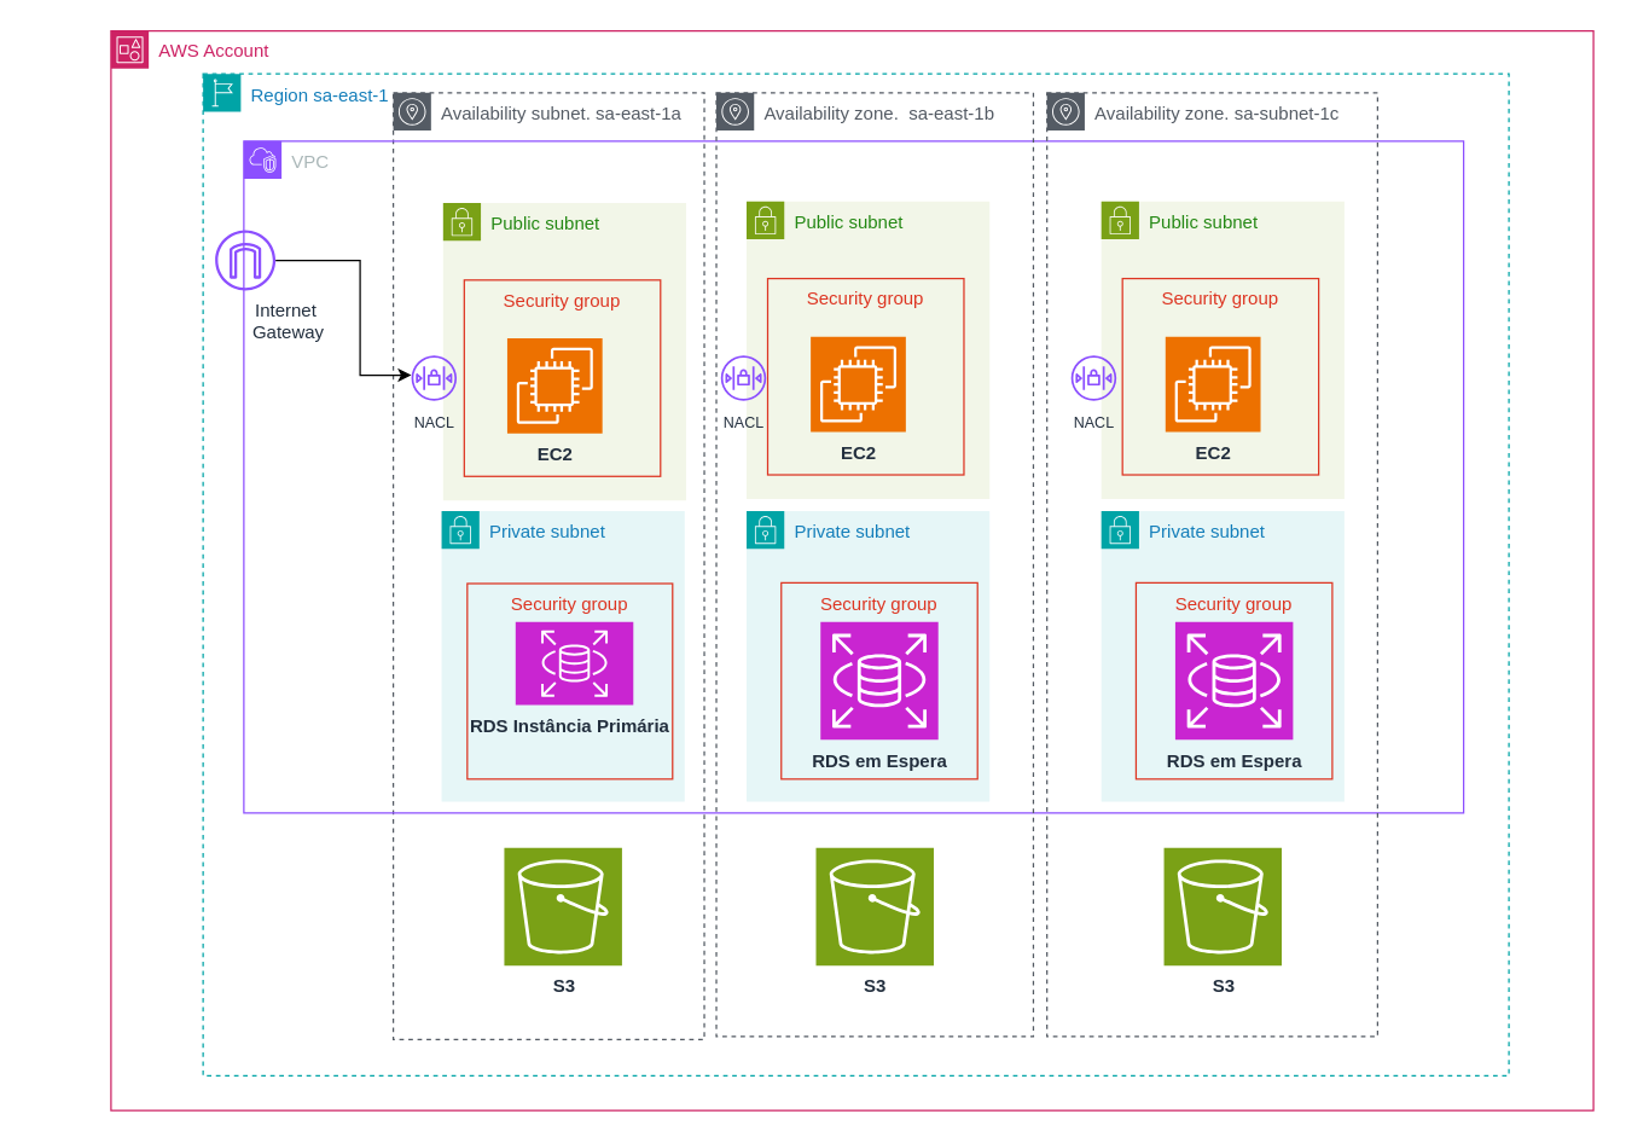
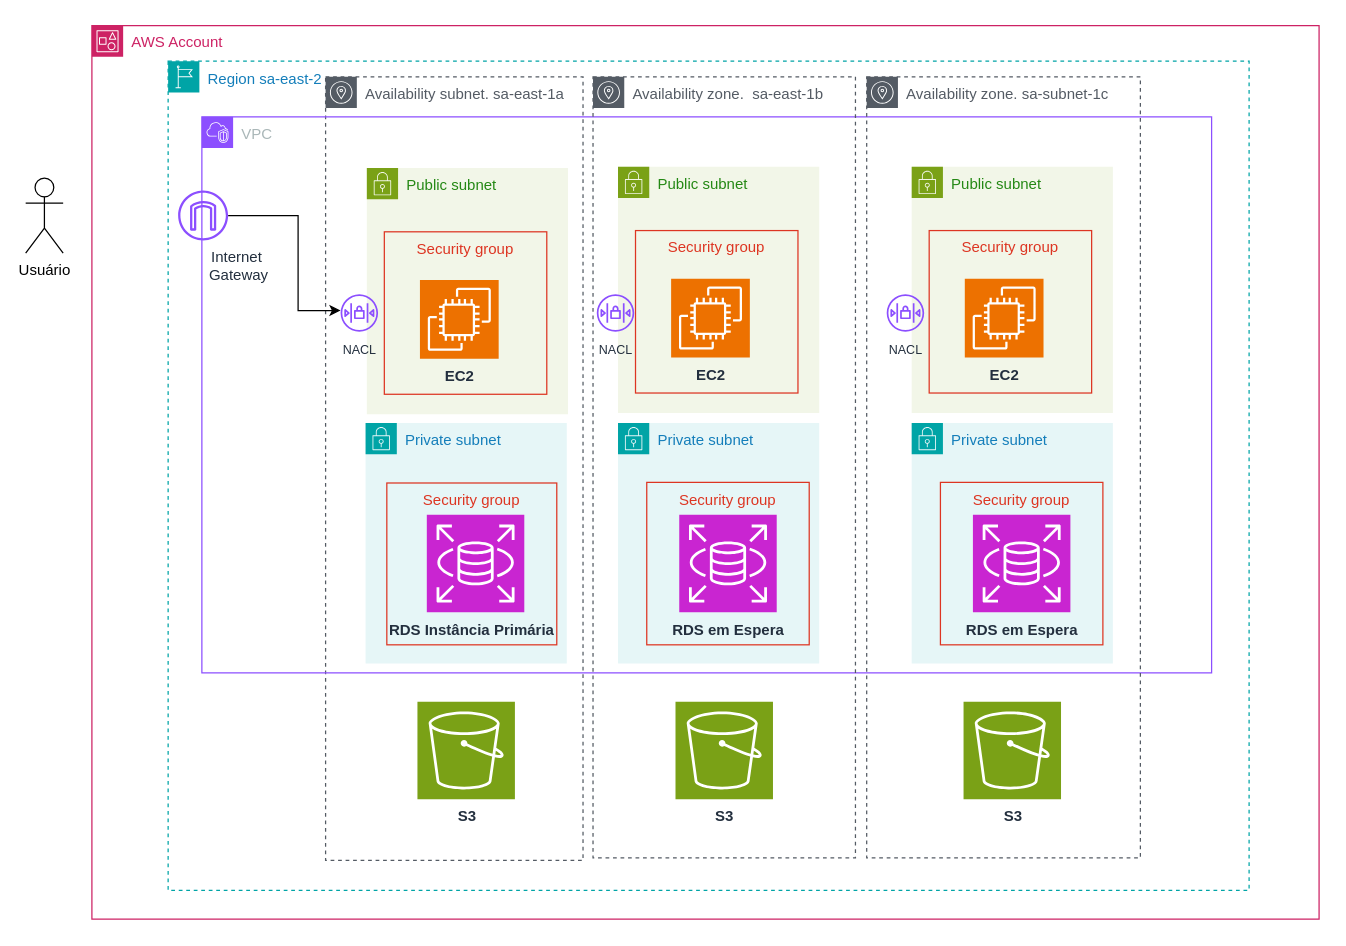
  <mxCell id="0" />
  <mxCell id="1" parent="0" />
  <mxCell id="2" value="Availability subnet. sa-east-1a&amp;nbsp;" style="sketch=0;outlineConnect=0;gradientColor=none;html=1;whiteSpace=wrap;fontSize=12;fontStyle=0;shape=mxgraph.aws4.group;grIcon=mxgraph.aws4.group_availability_zone;strokeColor=#545B64;fillColor=none;verticalAlign=top;align=left;spacingLeft=30;fontColor=#545B64;dashed=1;" vertex="1" parent="1"><mxGeometry x="260" y="61" width="206" height="627" as="geometry" /></mxCell>
  <mxCell id="3" value="Public subnet" style="points=[[0,0],[0.25,0],[0.5,0],[0.75,0],[1,0],[1,0.25],[1,0.5],[1,0.75],[1,1],[0.75,1],[0.5,1],[0.25,1],[0,1],[0,0.75],[0,0.5],[0,0.25]];outlineConnect=0;gradientColor=none;html=1;whiteSpace=wrap;fontSize=12;fontStyle=0;container=1;pointerEvents=0;collapsible=0;recursiveResize=0;shape=mxgraph.aws4.group;grIcon=mxgraph.aws4.group_security_group;grStroke=0;strokeColor=#7AA116;fillColor=#F2F6E8;verticalAlign=top;align=left;spacingLeft=30;fontColor=#248814;dashed=0;" parent="1" vertex="1"><mxGeometry x="293" y="134" width="161" height="197" as="geometry" /></mxCell>
  <mxCell id="4" value="Security group" style="fillColor=none;strokeColor=#DD3522;verticalAlign=top;fontStyle=0;fontColor=#DD3522;whiteSpace=wrap;html=1;" parent="3" vertex="1"><mxGeometry x="14" y="51" width="130" height="130" as="geometry" /></mxCell>
  <mxCell id="5" value="&lt;b&gt;EC2&lt;/b&gt;" style="sketch=0;points=[[0,0,0],[0.25,0,0],[0.5,0,0],[0.75,0,0],[1,0,0],[0,1,0],[0.25,1,0],[0.5,1,0],[0.75,1,0],[1,1,0],[0,0.25,0],[0,0.5,0],[0,0.75,0],[1,0.25,0],[1,0.5,0],[1,0.75,0]];outlineConnect=0;fontColor=#232F3E;fillColor=#ED7100;strokeColor=#ffffff;dashed=0;verticalLabelPosition=bottom;verticalAlign=top;align=center;html=1;fontSize=12;fontStyle=0;aspect=fixed;shape=mxgraph.aws4.resourceIcon;resIcon=mxgraph.aws4.ec2;" parent="3" vertex="1"><mxGeometry x="42.5" y="89.5" width="63" height="63" as="geometry" /></mxCell>
  <mxCell id="6" value="VPC" style="points=[[0,0],[0.25,0],[0.5,0],[0.75,0],[1,0],[1,0.25],[1,0.5],[1,0.75],[1,1],[0.75,1],[0.5,1],[0.25,1],[0,1],[0,0.75],[0,0.5],[0,0.25]];outlineConnect=0;gradientColor=none;html=1;whiteSpace=wrap;fontSize=12;fontStyle=0;container=1;pointerEvents=0;collapsible=0;recursiveResize=0;shape=mxgraph.aws4.group;grIcon=mxgraph.aws4.group_vpc2;strokeColor=#8C4FFF;fillColor=none;verticalAlign=top;align=left;spacingLeft=30;fontColor=#AAB7B8;dashed=0;" parent="1" vertex="1"><mxGeometry x="161" y="93" width="808" height="445" as="geometry" /></mxCell>
- <mxCell id="7" value="Region sa-east-1" style="points=[[0,0],[0.25,0],[0.5,0],[0.75,0],[1,0],[1,0.25],[1,0.5],[1,0.75],[1,1],[0.75,1],[0.5,1],[0.25,1],[0,1],[0,0.75],[0,0.5],[0,0.25]];outlineConnect=0;gradientColor=none;html=1;whiteSpace=wrap;fontSize=12;fontStyle=0;container=1;pointerEvents=0;collapsible=0;recursiveResize=0;shape=mxgraph.aws4.group;grIcon=mxgraph.aws4.group_region;strokeColor=#00A4A6;fillColor=none;verticalAlign=top;align=left;spacingLeft=30;fontColor=#147EBA;dashed=1;" parent="1" vertex="1"><mxGeometry x="134" y="48.5" width="865" height="663.5" as="geometry" /></mxCell>
+ <mxCell id="7" value="Region sa-east-2" style="points=[[0,0],[0.25,0],[0.5,0],[0.75,0],[1,0],[1,0.25],[1,0.5],[1,0.75],[1,1],[0.75,1],[0.5,1],[0.25,1],[0,1],[0,0.75],[0,0.5],[0,0.25]];outlineConnect=0;gradientColor=none;html=1;whiteSpace=wrap;fontSize=12;fontStyle=0;container=1;pointerEvents=0;collapsible=0;recursiveResize=0;shape=mxgraph.aws4.group;grIcon=mxgraph.aws4.group_region;strokeColor=#00A4A6;fillColor=none;verticalAlign=top;align=left;spacingLeft=30;fontColor=#147EBA;dashed=1;" parent="1" vertex="1"><mxGeometry x="134" y="48.5" width="865" height="663.5" as="geometry" /></mxCell>
+ <mxCell id="8" value="Usuário" style="shape=umlActor;verticalLabelPosition=bottom;verticalAlign=top;html=1;outlineConnect=0;" parent="1" vertex="1"><mxGeometry x="20" y="142" width="30" height="60" as="geometry" /></mxCell>
  <mxCell id="9" style="edgeStyle=orthogonalEdgeStyle;rounded=0;orthogonalLoop=1;jettySize=auto;html=1;" edge="1" parent="1" source="10" target="30"><mxGeometry relative="1" as="geometry"><Array as="points"><mxPoint x="238" y="172" /><mxPoint x="238" y="248" /></Array></mxGeometry></mxCell>
  <mxCell id="10" value="&amp;nbsp; &amp;nbsp; &amp;nbsp; &amp;nbsp; &amp;nbsp; &amp;nbsp; &amp;nbsp; &amp;nbsp; &amp;nbsp; Internet&amp;nbsp;&amp;nbsp;&lt;br&gt;&amp;nbsp; &amp;nbsp; &amp;nbsp; &amp;nbsp; &amp;nbsp; &amp;nbsp; &amp;nbsp; &amp;nbsp; &amp;nbsp;Gateway" style="sketch=0;outlineConnect=0;fontColor=#232F3E;gradientColor=none;fillColor=#8C4FFF;strokeColor=none;dashed=0;verticalLabelPosition=bottom;verticalAlign=top;align=center;html=1;fontSize=12;fontStyle=0;aspect=fixed;pointerEvents=1;shape=mxgraph.aws4.internet_gateway;fillStyle=solid;" vertex="1" parent="1"><mxGeometry x="142" y="152" width="40" height="40" as="geometry" /></mxCell>
  <mxCell id="11" value="AWS Account" style="points=[[0,0],[0.25,0],[0.5,0],[0.75,0],[1,0],[1,0.25],[1,0.5],[1,0.75],[1,1],[0.75,1],[0.5,1],[0.25,1],[0,1],[0,0.75],[0,0.5],[0,0.25]];outlineConnect=0;gradientColor=none;html=1;whiteSpace=wrap;fontSize=12;fontStyle=0;container=1;pointerEvents=0;collapsible=0;recursiveResize=0;shape=mxgraph.aws4.group;grIcon=mxgraph.aws4.group_account;strokeColor=#CD2264;fillColor=none;verticalAlign=top;align=left;spacingLeft=30;fontColor=#CD2264;dashed=0;" vertex="1" parent="1"><mxGeometry x="73" y="20" width="982" height="715" as="geometry" /></mxCell>
  <mxCell id="12" value="Private subnet" style="points=[[0,0],[0.25,0],[0.5,0],[0.75,0],[1,0],[1,0.25],[1,0.5],[1,0.75],[1,1],[0.75,1],[0.5,1],[0.25,1],[0,1],[0,0.75],[0,0.5],[0,0.25]];outlineConnect=0;gradientColor=none;html=1;whiteSpace=wrap;fontSize=12;fontStyle=0;container=1;pointerEvents=0;collapsible=0;recursiveResize=0;shape=mxgraph.aws4.group;grIcon=mxgraph.aws4.group_security_group;grStroke=0;strokeColor=#00A4A6;fillColor=#E6F6F7;verticalAlign=top;align=left;spacingLeft=30;fontColor=#147EBA;dashed=0;" parent="11" vertex="1"><mxGeometry x="219" y="318" width="161" height="192.5" as="geometry" /></mxCell>
  <mxCell id="13" value="Security group" style="fillColor=none;strokeColor=#DD3522;verticalAlign=top;fontStyle=0;fontColor=#DD3522;whiteSpace=wrap;html=1;" parent="12" vertex="1"><mxGeometry x="17" y="48" width="136" height="129.5" as="geometry" /></mxCell>
- <mxCell id="14" value="&lt;b&gt;RDS Instância Primária&amp;nbsp;&amp;nbsp;&lt;br&gt;&lt;/b&gt;" style="sketch=0;points=[[0,0,0],[0.25,0,0],[0.5,0,0],[0.75,0,0],[1,0,0],[0,1,0],[0.25,1,0],[0.5,1,0],[0.75,1,0],[1,1,0],[0,0.25,0],[0,0.5,0],[0,0.75,0],[1,0.25,0],[1,0.5,0],[1,0.75,0]];outlineConnect=0;fontColor=#232F3E;fillColor=#C925D1;strokeColor=#ffffff;dashed=0;verticalLabelPosition=bottom;verticalAlign=top;align=center;html=1;fontSize=12;fontStyle=0;aspect=fixed;shape=mxgraph.aws4.resourceIcon;resIcon=mxgraph.aws4.rds;" parent="12" vertex="1"><mxGeometry x="49" y="73.5" width="78" height="55" as="geometry" /></mxCell>
+ <mxCell id="14" value="&lt;b&gt;RDS Instância Primária&amp;nbsp;&amp;nbsp;&lt;br&gt;&lt;/b&gt;" style="sketch=0;points=[[0,0,0],[0.25,0,0],[0.5,0,0],[0.75,0,0],[1,0,0],[0,1,0],[0.25,1,0],[0.5,1,0],[0.75,1,0],[1,1,0],[0,0.25,0],[0,0.5,0],[0,0.75,0],[1,0.25,0],[1,0.5,0],[1,0.75,0]];outlineConnect=0;fontColor=#232F3E;fillColor=#C925D1;strokeColor=#ffffff;dashed=0;verticalLabelPosition=bottom;verticalAlign=top;align=center;html=1;fontSize=12;fontStyle=0;aspect=fixed;shape=mxgraph.aws4.resourceIcon;resIcon=mxgraph.aws4.rds;" parent="12" vertex="1"><mxGeometry x="49" y="73.5" width="78" height="78" as="geometry" /></mxCell>
  <mxCell id="15" value="Availability zone.&amp;nbsp; sa-east-1b" style="sketch=0;outlineConnect=0;gradientColor=none;html=1;whiteSpace=wrap;fontSize=12;fontStyle=0;shape=mxgraph.aws4.group;grIcon=mxgraph.aws4.group_availability_zone;strokeColor=#545B64;fillColor=none;verticalAlign=top;align=left;spacingLeft=30;fontColor=#545B64;dashed=1;" vertex="1" parent="11"><mxGeometry x="401" y="41" width="210" height="625" as="geometry" /></mxCell>
  <mxCell id="16" value="Availability zone. sa-subnet-1c" style="sketch=0;outlineConnect=0;gradientColor=none;html=1;whiteSpace=wrap;fontSize=12;fontStyle=0;shape=mxgraph.aws4.group;grIcon=mxgraph.aws4.group_availability_zone;strokeColor=#545B64;fillColor=none;verticalAlign=top;align=left;spacingLeft=30;fontColor=#545B64;dashed=1;" vertex="1" parent="11"><mxGeometry x="620" y="41" width="219" height="625" as="geometry" /></mxCell>
  <mxCell id="17" value="Public subnet" style="points=[[0,0],[0.25,0],[0.5,0],[0.75,0],[1,0],[1,0.25],[1,0.5],[1,0.75],[1,1],[0.75,1],[0.5,1],[0.25,1],[0,1],[0,0.75],[0,0.5],[0,0.25]];outlineConnect=0;gradientColor=none;html=1;whiteSpace=wrap;fontSize=12;fontStyle=0;container=1;pointerEvents=0;collapsible=0;recursiveResize=0;shape=mxgraph.aws4.group;grIcon=mxgraph.aws4.group_security_group;grStroke=0;strokeColor=#7AA116;fillColor=#F2F6E8;verticalAlign=top;align=left;spacingLeft=30;fontColor=#248814;dashed=0;" vertex="1" parent="11"><mxGeometry x="421" y="113" width="161" height="197" as="geometry" /></mxCell>
  <mxCell id="18" value="Security group" style="fillColor=none;strokeColor=#DD3522;verticalAlign=top;fontStyle=0;fontColor=#DD3522;whiteSpace=wrap;html=1;" vertex="1" parent="17"><mxGeometry x="14" y="51" width="130" height="130" as="geometry" /></mxCell>
  <mxCell id="19" value="&lt;b&gt;EC2&lt;/b&gt;" style="sketch=0;points=[[0,0,0],[0.25,0,0],[0.5,0,0],[0.75,0,0],[1,0,0],[0,1,0],[0.25,1,0],[0.5,1,0],[0.75,1,0],[1,1,0],[0,0.25,0],[0,0.5,0],[0,0.75,0],[1,0.25,0],[1,0.5,0],[1,0.75,0]];outlineConnect=0;fontColor=#232F3E;fillColor=#ED7100;strokeColor=#ffffff;dashed=0;verticalLabelPosition=bottom;verticalAlign=top;align=center;html=1;fontSize=12;fontStyle=0;aspect=fixed;shape=mxgraph.aws4.resourceIcon;resIcon=mxgraph.aws4.ec2;" vertex="1" parent="17"><mxGeometry x="42.5" y="89.5" width="63" height="63" as="geometry" /></mxCell>
  <mxCell id="20" value="Public subnet" style="points=[[0,0],[0.25,0],[0.5,0],[0.75,0],[1,0],[1,0.25],[1,0.5],[1,0.75],[1,1],[0.75,1],[0.5,1],[0.25,1],[0,1],[0,0.75],[0,0.5],[0,0.25]];outlineConnect=0;gradientColor=none;html=1;whiteSpace=wrap;fontSize=12;fontStyle=0;container=1;pointerEvents=0;collapsible=0;recursiveResize=0;shape=mxgraph.aws4.group;grIcon=mxgraph.aws4.group_security_group;grStroke=0;strokeColor=#7AA116;fillColor=#F2F6E8;verticalAlign=top;align=left;spacingLeft=30;fontColor=#248814;dashed=0;" vertex="1" parent="11"><mxGeometry x="656" y="113" width="161" height="197" as="geometry" /></mxCell>
  <mxCell id="21" value="Security group" style="fillColor=none;strokeColor=#DD3522;verticalAlign=top;fontStyle=0;fontColor=#DD3522;whiteSpace=wrap;html=1;" vertex="1" parent="20"><mxGeometry x="14" y="51" width="130" height="130" as="geometry" /></mxCell>
  <mxCell id="22" value="&lt;b&gt;EC2&lt;/b&gt;" style="sketch=0;points=[[0,0,0],[0.25,0,0],[0.5,0,0],[0.75,0,0],[1,0,0],[0,1,0],[0.25,1,0],[0.5,1,0],[0.75,1,0],[1,1,0],[0,0.25,0],[0,0.5,0],[0,0.75,0],[1,0.25,0],[1,0.5,0],[1,0.75,0]];outlineConnect=0;fontColor=#232F3E;fillColor=#ED7100;strokeColor=#ffffff;dashed=0;verticalLabelPosition=bottom;verticalAlign=top;align=center;html=1;fontSize=12;fontStyle=0;aspect=fixed;shape=mxgraph.aws4.resourceIcon;resIcon=mxgraph.aws4.ec2;" vertex="1" parent="20"><mxGeometry x="42.5" y="89.5" width="63" height="63" as="geometry" /></mxCell>
  <mxCell id="23" value="Private subnet" style="points=[[0,0],[0.25,0],[0.5,0],[0.75,0],[1,0],[1,0.25],[1,0.5],[1,0.75],[1,1],[0.75,1],[0.5,1],[0.25,1],[0,1],[0,0.75],[0,0.5],[0,0.25]];outlineConnect=0;gradientColor=none;html=1;whiteSpace=wrap;fontSize=12;fontStyle=0;container=1;pointerEvents=0;collapsible=0;recursiveResize=0;shape=mxgraph.aws4.group;grIcon=mxgraph.aws4.group_security_group;grStroke=0;strokeColor=#00A4A6;fillColor=#E6F6F7;verticalAlign=top;align=left;spacingLeft=30;fontColor=#147EBA;dashed=0;" vertex="1" parent="11"><mxGeometry x="421" y="318" width="161" height="192.5" as="geometry" /></mxCell>
  <mxCell id="24" value="Security group" style="fillColor=none;strokeColor=#DD3522;verticalAlign=top;fontStyle=0;fontColor=#DD3522;whiteSpace=wrap;html=1;" vertex="1" parent="23"><mxGeometry x="23" y="47.5" width="130" height="130" as="geometry" /></mxCell>
  <mxCell id="25" value="&lt;b&gt;RDS em Espera&lt;/b&gt;" style="sketch=0;points=[[0,0,0],[0.25,0,0],[0.5,0,0],[0.75,0,0],[1,0,0],[0,1,0],[0.25,1,0],[0.5,1,0],[0.75,1,0],[1,1,0],[0,0.25,0],[0,0.5,0],[0,0.75,0],[1,0.25,0],[1,0.5,0],[1,0.75,0]];outlineConnect=0;fontColor=#232F3E;fillColor=#C925D1;strokeColor=#ffffff;dashed=0;verticalLabelPosition=bottom;verticalAlign=top;align=center;html=1;fontSize=12;fontStyle=0;aspect=fixed;shape=mxgraph.aws4.resourceIcon;resIcon=mxgraph.aws4.rds;" vertex="1" parent="23"><mxGeometry x="49" y="73.5" width="78" height="78" as="geometry" /></mxCell>
  <mxCell id="26" value="Private subnet" style="points=[[0,0],[0.25,0],[0.5,0],[0.75,0],[1,0],[1,0.25],[1,0.5],[1,0.75],[1,1],[0.75,1],[0.5,1],[0.25,1],[0,1],[0,0.75],[0,0.5],[0,0.25]];outlineConnect=0;gradientColor=none;html=1;whiteSpace=wrap;fontSize=12;fontStyle=0;container=1;pointerEvents=0;collapsible=0;recursiveResize=0;shape=mxgraph.aws4.group;grIcon=mxgraph.aws4.group_security_group;grStroke=0;strokeColor=#00A4A6;fillColor=#E6F6F7;verticalAlign=top;align=left;spacingLeft=30;fontColor=#147EBA;dashed=0;" vertex="1" parent="11"><mxGeometry x="656" y="318" width="161" height="192.5" as="geometry" /></mxCell>
  <mxCell id="27" value="Security group" style="fillColor=none;strokeColor=#DD3522;verticalAlign=top;fontStyle=0;fontColor=#DD3522;whiteSpace=wrap;html=1;" vertex="1" parent="26"><mxGeometry x="23" y="47.5" width="130" height="130" as="geometry" /></mxCell>
  <mxCell id="28" value="&lt;b&gt;RDS em Espera&lt;/b&gt;" style="sketch=0;points=[[0,0,0],[0.25,0,0],[0.5,0,0],[0.75,0,0],[1,0,0],[0,1,0],[0.25,1,0],[0.5,1,0],[0.75,1,0],[1,1,0],[0,0.25,0],[0,0.5,0],[0,0.75,0],[1,0.25,0],[1,0.5,0],[1,0.75,0]];outlineConnect=0;fontColor=#232F3E;fillColor=#C925D1;strokeColor=#ffffff;dashed=0;verticalLabelPosition=bottom;verticalAlign=top;align=center;html=1;fontSize=12;fontStyle=0;aspect=fixed;shape=mxgraph.aws4.resourceIcon;resIcon=mxgraph.aws4.rds;" vertex="1" parent="26"><mxGeometry x="49" y="73.5" width="78" height="78" as="geometry" /></mxCell>
  <mxCell id="29" value="&lt;font style=&quot;font-size: 10px;&quot;&gt;NACL&lt;/font&gt;" style="sketch=0;outlineConnect=0;fontColor=#232F3E;gradientColor=none;fillColor=#8C4FFF;strokeColor=none;dashed=0;verticalLabelPosition=bottom;verticalAlign=top;align=center;html=1;fontSize=12;fontStyle=0;aspect=fixed;pointerEvents=1;shape=mxgraph.aws4.network_access_control_list;" vertex="1" parent="11"><mxGeometry x="636" y="215" width="30" height="30" as="geometry" /></mxCell>
  <mxCell id="30" value="&lt;font style=&quot;font-size: 10px;&quot;&gt;NACL&lt;/font&gt;" style="sketch=0;outlineConnect=0;fontColor=#232F3E;gradientColor=none;fillColor=#8C4FFF;strokeColor=none;dashed=0;verticalLabelPosition=bottom;verticalAlign=top;align=center;html=1;fontSize=12;fontStyle=0;aspect=fixed;pointerEvents=1;shape=mxgraph.aws4.network_access_control_list;" vertex="1" parent="11"><mxGeometry x="199" y="215" width="30" height="30" as="geometry" /></mxCell>
  <mxCell id="31" value="&lt;b&gt;S3&lt;/b&gt;" style="sketch=0;points=[[0,0,0],[0.25,0,0],[0.5,0,0],[0.75,0,0],[1,0,0],[0,1,0],[0.25,1,0],[0.5,1,0],[0.75,1,0],[1,1,0],[0,0.25,0],[0,0.5,0],[0,0.75,0],[1,0.25,0],[1,0.5,0],[1,0.75,0]];outlineConnect=0;fontColor=#232F3E;fillColor=#7AA116;strokeColor=#ffffff;dashed=0;verticalLabelPosition=bottom;verticalAlign=top;align=center;html=1;fontSize=12;fontStyle=0;aspect=fixed;shape=mxgraph.aws4.resourceIcon;resIcon=mxgraph.aws4.s3;" vertex="1" parent="11"><mxGeometry x="260.5" y="541" width="78" height="78" as="geometry" /></mxCell>
  <mxCell id="32" value="&lt;b&gt;S3&lt;/b&gt;" style="sketch=0;points=[[0,0,0],[0.25,0,0],[0.5,0,0],[0.75,0,0],[1,0,0],[0,1,0],[0.25,1,0],[0.5,1,0],[0.75,1,0],[1,1,0],[0,0.25,0],[0,0.5,0],[0,0.75,0],[1,0.25,0],[1,0.5,0],[1,0.75,0]];outlineConnect=0;fontColor=#232F3E;fillColor=#7AA116;strokeColor=#ffffff;dashed=0;verticalLabelPosition=bottom;verticalAlign=top;align=center;html=1;fontSize=12;fontStyle=0;aspect=fixed;shape=mxgraph.aws4.resourceIcon;resIcon=mxgraph.aws4.s3;" vertex="1" parent="11"><mxGeometry x="467" y="541" width="78" height="78" as="geometry" /></mxCell>
  <mxCell id="33" value="&lt;b&gt;S3&lt;/b&gt;" style="sketch=0;points=[[0,0,0],[0.25,0,0],[0.5,0,0],[0.75,0,0],[1,0,0],[0,1,0],[0.25,1,0],[0.5,1,0],[0.75,1,0],[1,1,0],[0,0.25,0],[0,0.5,0],[0,0.75,0],[1,0.25,0],[1,0.5,0],[1,0.75,0]];outlineConnect=0;fontColor=#232F3E;fillColor=#7AA116;strokeColor=#ffffff;dashed=0;verticalLabelPosition=bottom;verticalAlign=top;align=center;html=1;fontSize=12;fontStyle=0;aspect=fixed;shape=mxgraph.aws4.resourceIcon;resIcon=mxgraph.aws4.s3;" vertex="1" parent="11"><mxGeometry x="697.5" y="541" width="78" height="78" as="geometry" /></mxCell>
  <mxCell id="34" value="&lt;font style=&quot;font-size: 10px;&quot;&gt;NACL&lt;/font&gt;" style="sketch=0;outlineConnect=0;fontColor=#232F3E;gradientColor=none;fillColor=#8C4FFF;strokeColor=none;dashed=0;verticalLabelPosition=bottom;verticalAlign=top;align=center;html=1;fontSize=12;fontStyle=0;aspect=fixed;pointerEvents=1;shape=mxgraph.aws4.network_access_control_list;" vertex="1" parent="11"><mxGeometry x="404" y="215" width="30" height="30" as="geometry" /></mxCell>
